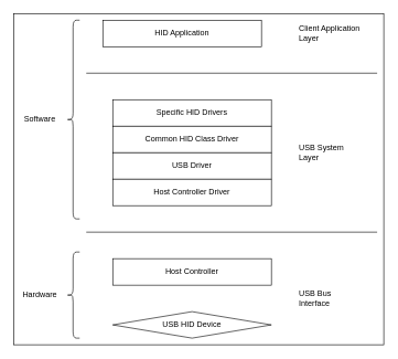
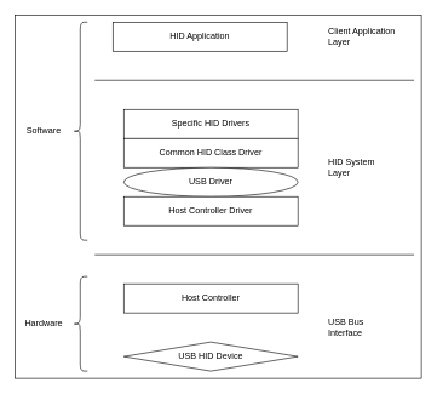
  <mxCell id="0" />
  <mxCell id="1" parent="0" />
  <mxCell id="2" value="" style="rounded=0;whiteSpace=wrap;html=1;" vertex="1" parent="1"><mxGeometry x="20" y="20" width="560" height="500" as="geometry" /></mxCell>
  <mxCell id="3" value="HID Application" style="rounded=0;whiteSpace=wrap;html=1;" vertex="1" parent="1"><mxGeometry x="155" y="30" width="240" height="40" as="geometry" /></mxCell>
  <mxCell id="4" value="Specific HID Drivers" style="rounded=0;whiteSpace=wrap;html=1;" vertex="1" parent="1"><mxGeometry x="170" y="150" width="240" height="40" as="geometry" /></mxCell>
  <mxCell id="5" value="Common HID Class Driver" style="rounded=0;whiteSpace=wrap;html=1;" vertex="1" parent="1"><mxGeometry x="170" y="190" width="240" height="40" as="geometry" /></mxCell>
- <mxCell id="6" value="USB Driver" style="rounded=0;whiteSpace=wrap;html=1;" vertex="1" parent="1"><mxGeometry x="170" y="230" width="240" height="40" as="geometry" /></mxCell>
+ <mxCell id="6" value="USB Driver" style="ellipse;whiteSpace=wrap;html=1;" vertex="1" parent="1"><mxGeometry x="170" y="230" width="240" height="40" as="geometry" /></mxCell>
  <mxCell id="7" value="Host Controller Driver" style="rounded=0;whiteSpace=wrap;html=1;" vertex="1" parent="1"><mxGeometry x="170" y="270" width="240" height="40" as="geometry" /></mxCell>
  <mxCell id="8" value="Host Controller" style="rounded=0;whiteSpace=wrap;html=1;" vertex="1" parent="1"><mxGeometry x="170" y="390" width="240" height="40" as="geometry" /></mxCell>
  <mxCell id="9" value="USB HID Device" style="rhombus;whiteSpace=wrap;html=1;" vertex="1" parent="1"><mxGeometry x="170" y="470" width="240" height="40" as="geometry" /></mxCell>
  <mxCell id="10" value="" style="endArrow=none;html=1;rounded=0;strokeColor=default;align=center;verticalAlign=middle;fontFamily=Helvetica;fontSize=11;fontColor=default;labelBackgroundColor=default;" edge="1" parent="1"><mxGeometry width="50" height="50" relative="1" as="geometry"><mxPoint x="130" y="110" as="sourcePoint" /><mxPoint x="570" y="110" as="targetPoint" /></mxGeometry></mxCell>
  <mxCell id="11" value="" style="endArrow=none;html=1;rounded=0;strokeColor=default;align=center;verticalAlign=middle;fontFamily=Helvetica;fontSize=11;fontColor=default;labelBackgroundColor=default;" edge="1" parent="1"><mxGeometry width="50" height="50" relative="1" as="geometry"><mxPoint x="130" y="350" as="sourcePoint" /><mxPoint x="570" y="350" as="targetPoint" /></mxGeometry></mxCell>
  <mxCell id="12" value="Client Application Layer" style="text;html=1;align=left;verticalAlign=middle;whiteSpace=wrap;rounded=0;" vertex="1" parent="1"><mxGeometry x="450" y="30" width="95" height="40" as="geometry" /></mxCell>
- <mxCell id="13" value="USB System Layer" style="text;html=1;align=left;verticalAlign=middle;whiteSpace=wrap;rounded=0;" vertex="1" parent="1"><mxGeometry x="450" y="210" width="95" height="40" as="geometry" /></mxCell>
+ <mxCell id="13" value="HID System Layer" style="text;html=1;align=left;verticalAlign=middle;whiteSpace=wrap;rounded=0;" vertex="1" parent="1"><mxGeometry x="450" y="210" width="95" height="40" as="geometry" /></mxCell>
  <mxCell id="14" value="USB Bus Interface" style="text;html=1;align=left;verticalAlign=middle;whiteSpace=wrap;rounded=0;" vertex="1" parent="1"><mxGeometry x="450" y="430" width="95" height="40" as="geometry" /></mxCell>
  <mxCell id="15" value="" style="shape=curlyBracket;whiteSpace=wrap;html=1;rounded=1;labelPosition=left;verticalLabelPosition=middle;align=right;verticalAlign=middle;" vertex="1" parent="1"><mxGeometry x="100" y="30" width="20" height="300" as="geometry" /></mxCell>
  <mxCell id="16" value="" style="shape=curlyBracket;whiteSpace=wrap;html=1;rounded=1;labelPosition=left;verticalLabelPosition=middle;align=right;verticalAlign=middle;" vertex="1" parent="1"><mxGeometry x="100" y="380" width="20" height="130" as="geometry" /></mxCell>
  <mxCell id="17" value="Software" style="text;html=1;align=center;verticalAlign=middle;whiteSpace=wrap;rounded=0;" vertex="1" parent="1"><mxGeometry x="30" y="165" width="60" height="30" as="geometry" /></mxCell>
  <mxCell id="18" value="Hardware" style="text;html=1;align=center;verticalAlign=middle;whiteSpace=wrap;rounded=0;" vertex="1" parent="1"><mxGeometry x="30" y="430" width="60" height="30" as="geometry" /></mxCell>
